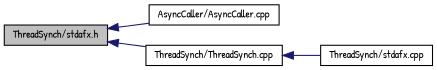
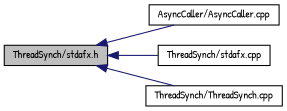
  digraph {
    fontname="Patrick Hand"
    rankdir=LR
    node [color=black fillcolor=white fontname="Patrick Hand" fontsize=10 shape=record style=filled]
    edge [color=midnightblue dir=back fontname="Patrick Hand" fontsize=10 labelfontname="FreeSans.ttf" labelfontsize=10 style=solid]
    n1 [fillcolor=grey75 fontcolor=black height=0.2 label="ThreadSynch/stdafx.h" width=0.4]
    n2 [height=0.2 label="AsyncCaller/AsyncCaller.cpp" width=0.4]
    n3 [height=0.2 label="ThreadSynch/stdafx.cpp" width=0.4]
    n4 [height=0.2 label="ThreadSynch/ThreadSynch.cpp" width=0.4]
    n1 -> n2
-   n4 -> n3
+   n1 -> n3
    n1 -> n4
  }
